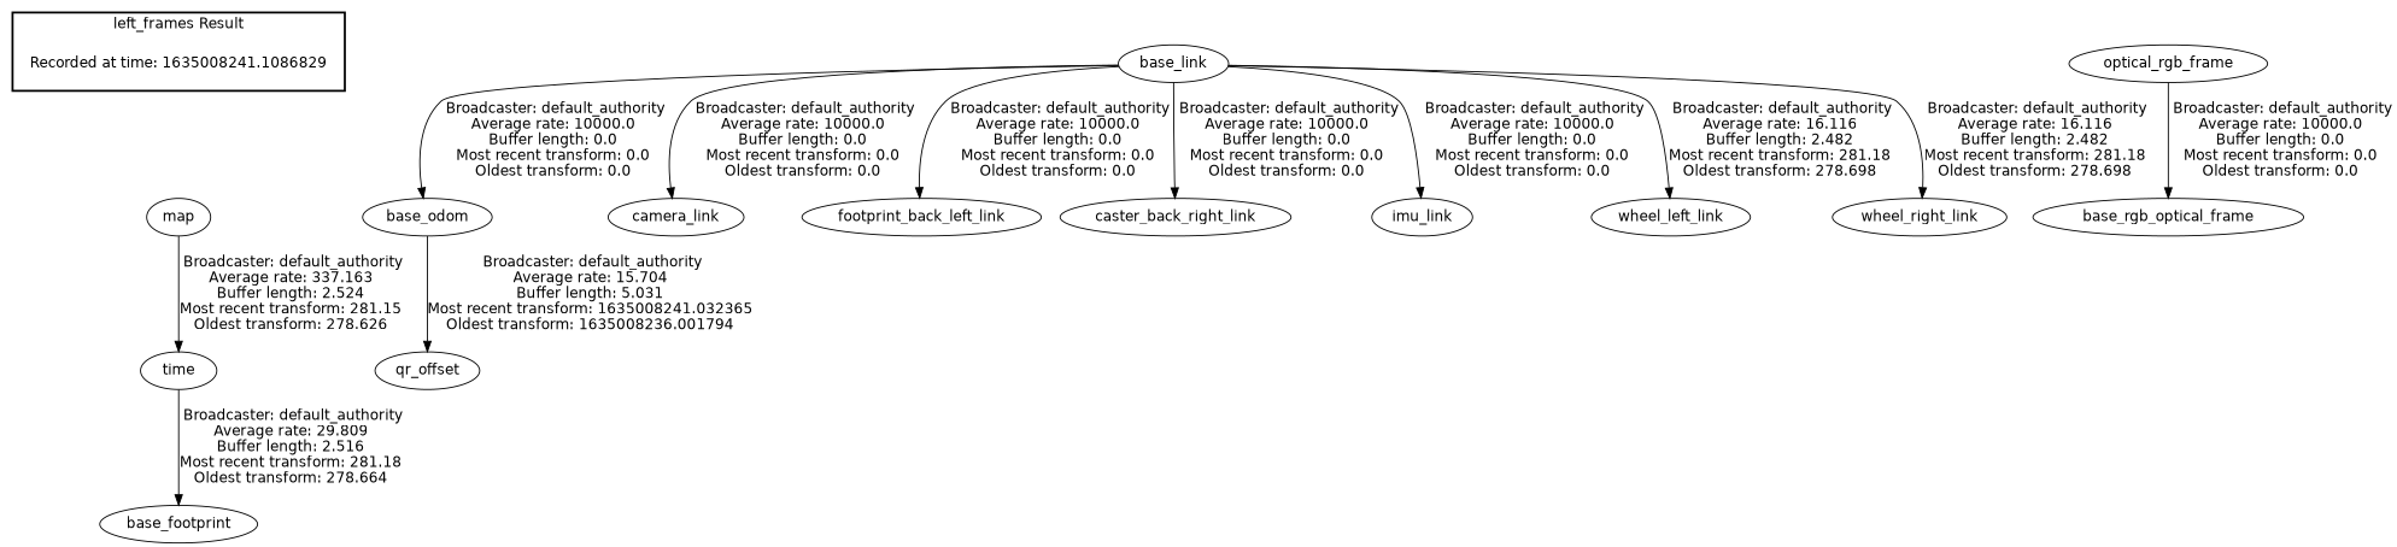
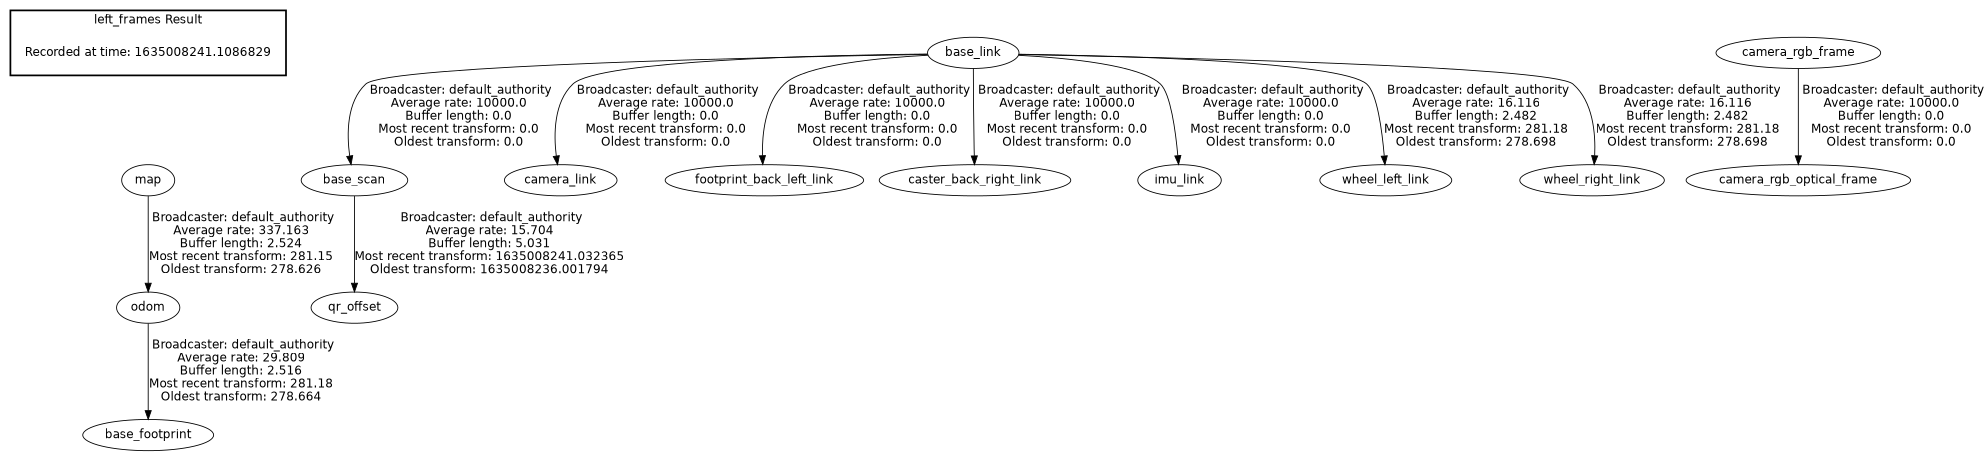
  digraph {
    fontname="DejaVu Sans"
    node [fontname="DejaVu Sans"]
    edge [fontname="DejaVu Sans"]
    "Recorded at time: 1635008241.1086829" [shape=plaintext]
    map
-   base_scan [label=base_odom]
+   base_scan
    qr_offset
    base_link
    camera_link
    n7 [label=footprint_back_left_link]
    caster_back_right_link
    imu_link
    wheel_left_link
    wheel_right_link
-   odom [label=time]
+   odom
    base_footprint
-   camera_rgb_frame [label=optical_rgb_frame]
-   camera_rgb_optical_frame [label=base_rgb_optical_frame]
+   camera_rgb_frame
+   camera_rgb_optical_frame
    subgraph cluster_1 {
      color=black
      label="left_frames Result"
      style=bold
      "Recorded at time: 1635008241.1086829"
    }
    "Recorded at time: 1635008241.1086829" -> map [style=invis]
    map -> odom [label=" Broadcaster: default_authority\nAverage rate: 337.163\nBuffer length: 2.524\nMost recent transform: 281.15\nOldest transform: 278.626\n"]
    base_scan -> qr_offset [label=" Broadcaster: default_authority\nAverage rate: 15.704\nBuffer length: 5.031\nMost recent transform: 1635008241.032365\nOldest transform: 1635008236.001794\n"]
    base_link -> base_scan [label=" Broadcaster: default_authority\nAverage rate: 10000.0\nBuffer length: 0.0\nMost recent transform: 0.0\nOldest transform: 0.0\n"]
    base_link -> camera_link [label=" Broadcaster: default_authority\nAverage rate: 10000.0\nBuffer length: 0.0\nMost recent transform: 0.0\nOldest transform: 0.0\n"]
    base_link -> n7 [label=" Broadcaster: default_authority\nAverage rate: 10000.0\nBuffer length: 0.0\nMost recent transform: 0.0\nOldest transform: 0.0\n"]
    base_link -> caster_back_right_link [label=" Broadcaster: default_authority\nAverage rate: 10000.0\nBuffer length: 0.0\nMost recent transform: 0.0\nOldest transform: 0.0\n"]
    base_link -> imu_link [label=" Broadcaster: default_authority\nAverage rate: 10000.0\nBuffer length: 0.0\nMost recent transform: 0.0\nOldest transform: 0.0\n"]
    base_link -> wheel_left_link [label=" Broadcaster: default_authority\nAverage rate: 16.116\nBuffer length: 2.482\nMost recent transform: 281.18\nOldest transform: 278.698\n"]
    base_link -> wheel_right_link [label=" Broadcaster: default_authority\nAverage rate: 16.116\nBuffer length: 2.482\nMost recent transform: 281.18\nOldest transform: 278.698\n"]
    odom -> base_footprint [label=" Broadcaster: default_authority\nAverage rate: 29.809\nBuffer length: 2.516\nMost recent transform: 281.18\nOldest transform: 278.664\n"]
    camera_rgb_frame -> camera_rgb_optical_frame [label=" Broadcaster: default_authority\nAverage rate: 10000.0\nBuffer length: 0.0\nMost recent transform: 0.0\nOldest transform: 0.0\n"]
  }
